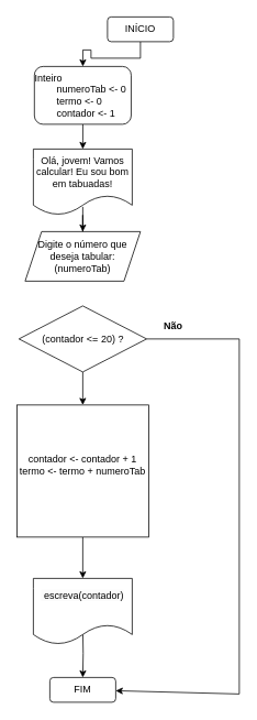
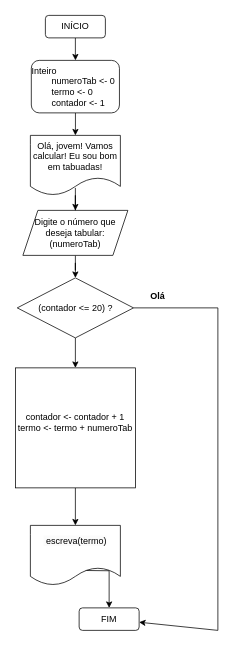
  <mxCell id="0" />
  <mxCell id="1" parent="0" />
  <mxCell id="2" value="" style="edgeStyle=orthogonalEdgeStyle;rounded=0;orthogonalLoop=1;jettySize=auto;html=1;" edge="1" parent="1" source="3" target="6"><mxGeometry relative="1" as="geometry" /></mxCell>
- <mxCell id="3" value="&lt;font style=&quot;vertical-align: inherit;&quot;&gt;&lt;font style=&quot;vertical-align: inherit;&quot;&gt;INÍCIO&lt;/font&gt;&lt;/font&gt;" style="rounded=1;whiteSpace=wrap;html=1;" vertex="1" parent="1"><mxGeometry x="130" y="20" width="80" height="30" as="geometry" /></mxCell>
- <mxCell id="4" value="&lt;font style=&quot;vertical-align: inherit;&quot;&gt;&lt;font style=&quot;vertical-align: inherit;&quot;&gt;&lt;font style=&quot;vertical-align: inherit;&quot;&gt;&lt;font style=&quot;vertical-align: inherit;&quot;&gt;FIM&lt;/font&gt;&lt;/font&gt;&lt;/font&gt;&lt;/font&gt;" style="rounded=1;whiteSpace=wrap;html=1;" vertex="1" parent="1"><mxGeometry x="60" y="820" width="80" height="30" as="geometry" /></mxCell>
+ <mxCell id="3" value="&lt;font style=&quot;vertical-align: inherit;&quot;&gt;&lt;font style=&quot;vertical-align: inherit;&quot;&gt;INÍCIO&lt;/font&gt;&lt;/font&gt;" style="rounded=1;whiteSpace=wrap;html=1;" vertex="1" parent="1"><mxGeometry x="60" y="20" width="80" height="30" as="geometry" /></mxCell>
+ <mxCell id="4" value="&lt;font style=&quot;vertical-align: inherit;&quot;&gt;&lt;font style=&quot;vertical-align: inherit;&quot;&gt;&lt;font style=&quot;vertical-align: inherit;&quot;&gt;&lt;font style=&quot;vertical-align: inherit;&quot;&gt;FIM&lt;/font&gt;&lt;/font&gt;&lt;/font&gt;&lt;/font&gt;" style="rounded=1;whiteSpace=wrap;html=1;" vertex="1" parent="1"><mxGeometry x="105" y="810" width="80" height="30" as="geometry" /></mxCell>
  <mxCell id="5" value="" style="edgeStyle=orthogonalEdgeStyle;rounded=0;orthogonalLoop=1;jettySize=auto;html=1;" edge="1" parent="1" source="6" target="8"><mxGeometry relative="1" as="geometry" /></mxCell>
  <mxCell id="6" value="&lt;div style=&quot;text-align: left;&quot;&gt;&lt;span style=&quot;background-color: initial;&quot;&gt;Inteiro&amp;nbsp; &amp;nbsp;&lt;/span&gt;&lt;/div&gt;&lt;div style=&quot;text-align: left;&quot;&gt;&lt;span style=&quot;background-color: initial; text-align: center;&quot;&gt;&lt;span style=&quot;white-space: pre;&quot;&gt;&#09;&lt;/span&gt;numeroTab &amp;lt;- 0&amp;nbsp; &amp;nbsp; &lt;span style=&quot;white-space: pre;&quot;&gt;&#09;&lt;/span&gt;termo &amp;lt;- 0&lt;/span&gt;&lt;/div&gt;&lt;div style=&quot;text-align: left;&quot;&gt;&lt;span style=&quot;background-color: initial; text-align: center;&quot;&gt;&amp;nbsp;&lt;span style=&quot;white-space: pre;&quot;&gt;&#09;&lt;/span&gt;contador &amp;lt;- 1&lt;/span&gt;&lt;/div&gt;" style="whiteSpace=wrap;html=1;rounded=1;" vertex="1" parent="1"><mxGeometry x="41.25" y="80" width="117.5" height="70" as="geometry" /></mxCell>
  <mxCell id="7" value="" style="edgeStyle=orthogonalEdgeStyle;rounded=0;orthogonalLoop=1;jettySize=auto;html=1;exitX=0.5;exitY=0.875;exitDx=0;exitDy=0;exitPerimeter=0;" edge="1" parent="1" source="8" target="10"><mxGeometry relative="1" as="geometry" /></mxCell>
  <mxCell id="8" value="Olá, jovem! Vamos calcular!&amp;nbsp;&lt;span style=&quot;background-color: initial;&quot;&gt;Eu sou bom em tabuadas!&lt;/span&gt;" style="shape=document;whiteSpace=wrap;html=1;boundedLbl=1;" vertex="1" parent="1"><mxGeometry x="40" y="180" width="120" height="80" as="geometry" /></mxCell>
+ <mxCell id="9" value="" style="edgeStyle=orthogonalEdgeStyle;rounded=0;orthogonalLoop=1;jettySize=auto;html=1;" edge="1" parent="1" source="10" target="12"><mxGeometry relative="1" as="geometry" /></mxCell>
  <mxCell id="10" value="Digite o número que deseja tabular:&lt;div&gt;(numeroTab)&lt;br&gt;&lt;/div&gt;" style="shape=parallelogram;perimeter=parallelogramPerimeter;whiteSpace=wrap;html=1;fixedSize=1;size=20;" vertex="1" parent="1"><mxGeometry x="30" y="280" width="140" height="60" as="geometry" /></mxCell>
  <mxCell id="11" value="" style="edgeStyle=orthogonalEdgeStyle;rounded=0;orthogonalLoop=1;jettySize=auto;html=1;" edge="1" parent="1" source="12" target="16"><mxGeometry relative="1" as="geometry" /></mxCell>
  <mxCell id="12" value="(contador &amp;lt;= 20) ?" style="rhombus;whiteSpace=wrap;html=1;" vertex="1" parent="1"><mxGeometry x="22.5" y="370" width="155" height="80" as="geometry" /></mxCell>
- <mxCell id="13" value="&lt;b&gt;Não&lt;/b&gt;" style="text;html=1;align=center;verticalAlign=middle;whiteSpace=wrap;rounded=0;" vertex="1" parent="1"><mxGeometry x="180" y="380" width="60" height="30" as="geometry" /></mxCell>
+ <mxCell id="13" value="&lt;b&gt;Olá&lt;/b&gt;" style="text;html=1;align=center;verticalAlign=middle;whiteSpace=wrap;rounded=0;" vertex="1" parent="1"><mxGeometry x="180" y="380" width="60" height="30" as="geometry" /></mxCell>
  <mxCell id="14" value="" style="endArrow=classic;html=1;rounded=0;" edge="1" parent="1" target="4"><mxGeometry width="50" height="50" relative="1" as="geometry"><mxPoint x="177.5" y="410" as="sourcePoint" /><mxPoint x="147.5" y="572.5" as="targetPoint" /><Array as="points"><mxPoint x="290" y="410" /><mxPoint x="290" y="840" /></Array></mxGeometry></mxCell>
  <mxCell id="15" value="" style="edgeStyle=orthogonalEdgeStyle;rounded=0;orthogonalLoop=1;jettySize=auto;html=1;" edge="1" parent="1" source="16" target="18"><mxGeometry relative="1" as="geometry" /></mxCell>
  <mxCell id="16" value="contador &amp;lt;- contador + 1&lt;br&gt;termo &amp;lt;- termo + numeroTab&lt;div&gt;&lt;br&gt;&lt;/div&gt;" style="whiteSpace=wrap;html=1;aspect=fixed;" vertex="1" parent="1"><mxGeometry x="20" y="490" width="160" height="160" as="geometry" /></mxCell>
  <mxCell id="17" value="" style="edgeStyle=orthogonalEdgeStyle;rounded=0;orthogonalLoop=1;jettySize=auto;html=1;" edge="1" parent="1" target="4"><mxGeometry relative="1" as="geometry"><mxPoint x="100" y="760" as="sourcePoint" /></mxGeometry></mxCell>
- <mxCell id="18" value="&#10;&lt;span style=&quot;color: rgb(0, 0, 0); font-family: Helvetica; font-size: 12px; font-style: normal; font-variant-ligatures: normal; font-variant-caps: normal; font-weight: 400; letter-spacing: normal; orphans: 2; text-align: center; text-indent: 0px; text-transform: none; widows: 2; word-spacing: 0px; -webkit-text-stroke-width: 0px; white-space: normal; background-color: rgb(251, 251, 251); text-decoration-thickness: initial; text-decoration-style: initial; text-decoration-color: initial; display: inline !important; float: none;&quot;&gt;&amp;nbsp;escreva(contador)&lt;/span&gt;&#10;&#10;" style="shape=document;whiteSpace=wrap;html=1;boundedLbl=1;" vertex="1" parent="1"><mxGeometry x="40" y="700" width="120" height="80" as="geometry" /></mxCell>
+ <mxCell id="18" value="&#10;&lt;span style=&quot;color: rgb(0, 0, 0); font-family: Helvetica; font-size: 12px; font-style: normal; font-variant-ligatures: normal; font-variant-caps: normal; font-weight: 400; letter-spacing: normal; orphans: 2; text-align: center; text-indent: 0px; text-transform: none; widows: 2; word-spacing: 0px; -webkit-text-stroke-width: 0px; white-space: normal; background-color: rgb(251, 251, 251); text-decoration-thickness: initial; text-decoration-style: initial; text-decoration-color: initial; display: inline !important; float: none;&quot;&gt;&amp;nbsp;escreva(termo)&lt;/span&gt;&#10;&#10;" style="shape=document;whiteSpace=wrap;html=1;boundedLbl=1;" vertex="1" parent="1"><mxGeometry x="40" y="700" width="120" height="80" as="geometry" /></mxCell>
